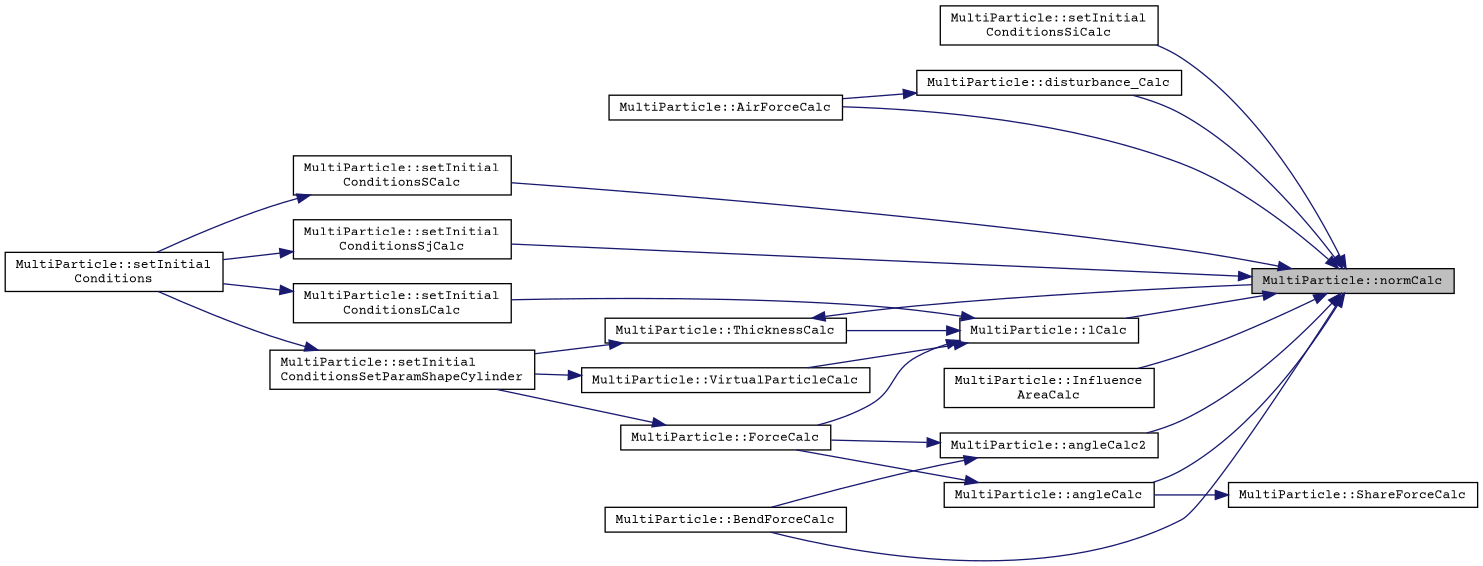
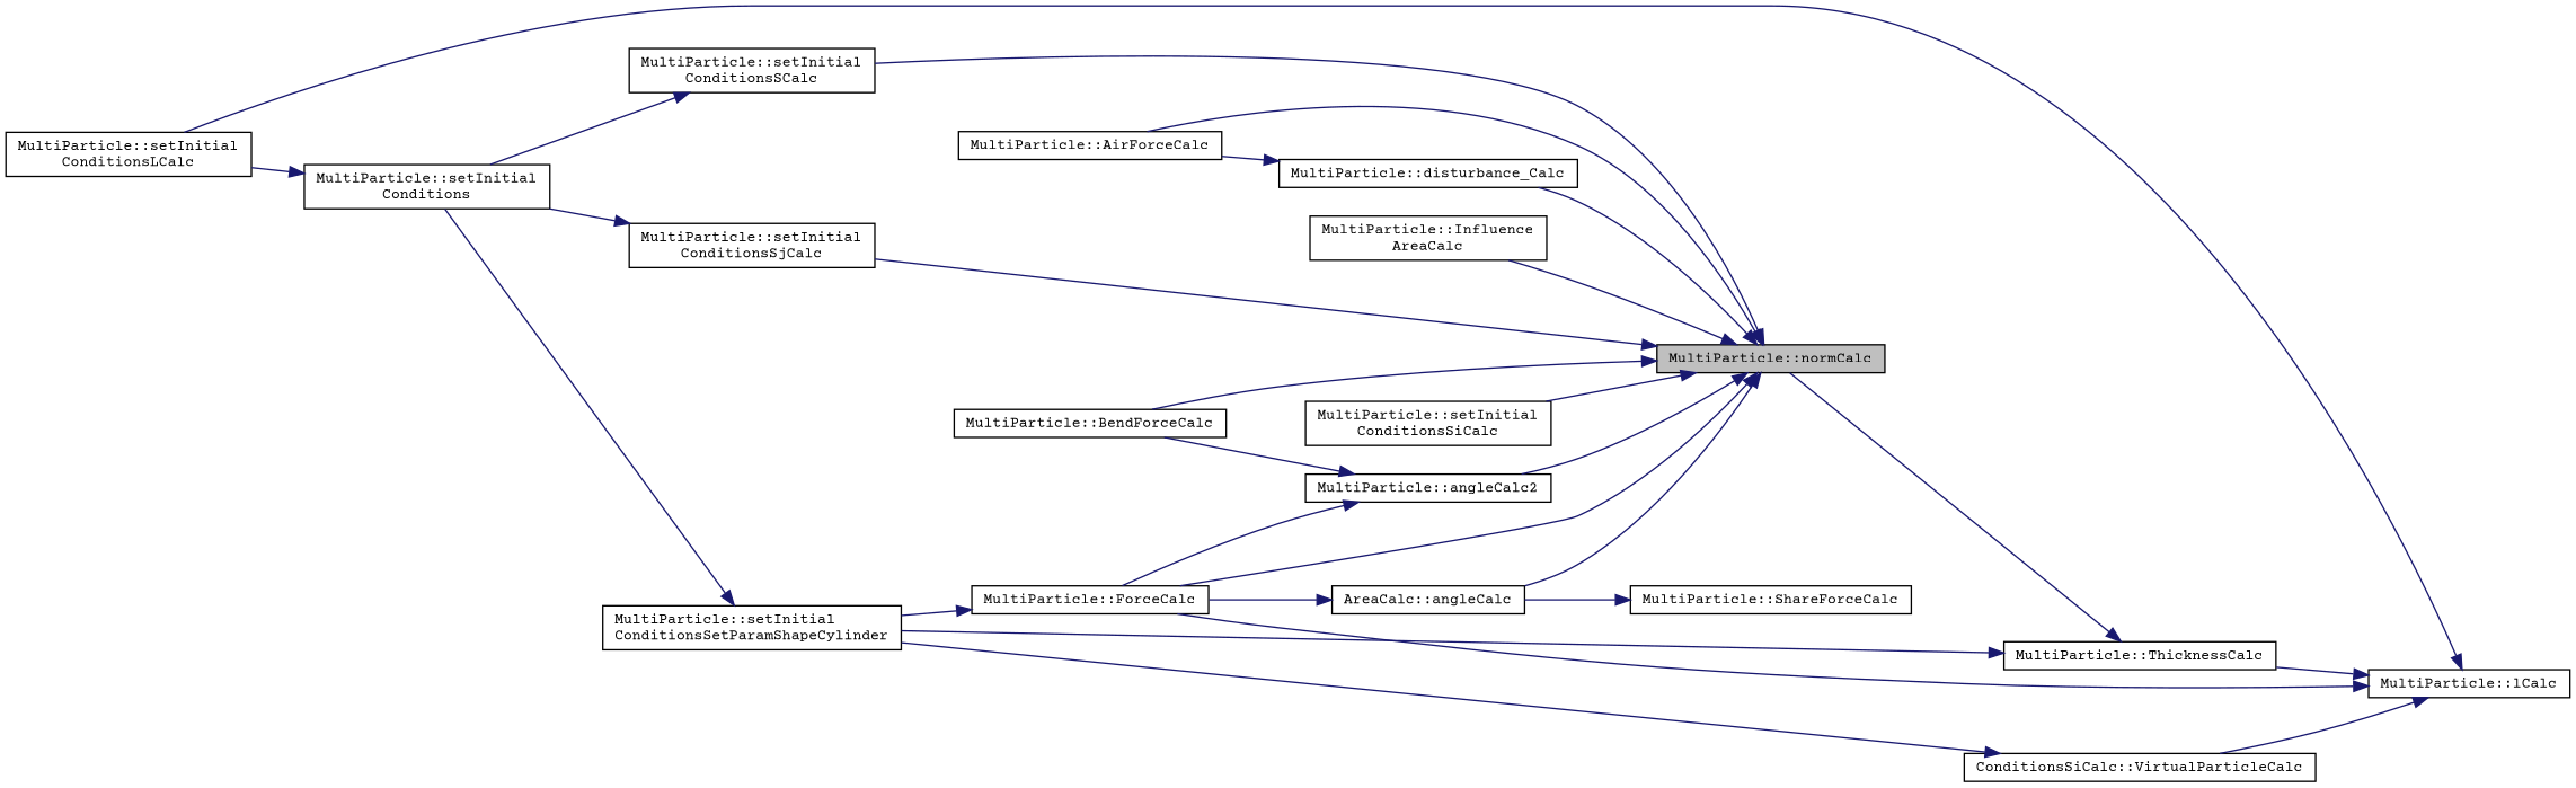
  digraph {
    fontname="Courier Prime"
    rankdir=RL
    node [color=black fillcolor=white fontname="Courier Prime" fontsize=10 shape=record style=filled]
    edge [color=midnightblue dir=back fontname="Courier Prime" fontsize=10 labelfontname=Helvetica labelfontsize=10 style=solid]
    n1 [fillcolor=grey75 fontcolor=black height=0.2 label="MultiParticle::normCalc" width=0.4]
    n2 [height=0.2 label="MultiParticle::AirForceCalc" width=0.4]
-   n3 [height=0.2 label="MultiParticle::angleCalc" width=0.4]
+   n3 [height=0.2 label="AreaCalc::angleCalc" width=0.4]
    n4 [height=0.2 label="MultiParticle::angleCalc2" width=0.4]
    n5 [height=0.2 label="MultiParticle::BendForceCalc" width=0.4]
    n6 [height=0.2 label="MultiParticle::disturbance_Calc" width=0.4]
    n7 [height=0.2 label="MultiParticle::Influence\lAreaCalc" width=0.4]
    n8 [height=0.2 label="MultiParticle::lCalc" width=0.4]
    n9 [height=0.2 label="MultiParticle::setInitial\lConditionsSCalc" width=0.4]
    n10 [height=0.2 label="MultiParticle::setInitial\lConditionsSiCalc" width=0.4]
    n11 [height=0.2 label="MultiParticle::setInitial\lConditionsSjCalc" width=0.4]
    n12 [height=0.2 label="MultiParticle::ForceCalc" width=0.4]
    n13 [height=0.2 label="MultiParticle::ThicknessCalc" width=0.4]
    n14 [height=0.2 label="MultiParticle::setInitial\lConditionsLCalc" width=0.4]
-   n15 [height=0.2 label="MultiParticle::VirtualParticleCalc" width=0.4]
+   n15 [height=0.2 label="ConditionsSiCalc::VirtualParticleCalc" width=0.4]
    n16 [height=0.2 label="MultiParticle::setInitial\lConditionsSetParamShapeCylinder" width=0.4]
    n17 [height=0.2 label="MultiParticle::setInitial\lConditions" width=0.4]
    n18 [height=0.2 label="MultiParticle::ShareForceCalc" width=0.4]
    n1 -> n2
    n1 -> n3
    n1 -> n4
    n1 -> n5
    n1 -> n6
    n1 -> n7
-   n1 -> n8
+   n1 -> n12
    n1 -> n9
    n1 -> n10
    n1 -> n11
    n3 -> n12
    n4 -> n5
    n4 -> n12
    n6 -> n2
    n8 -> n12
    n8 -> n13
    n8 -> n14
    n8 -> n15
    n9 -> n17
    n11 -> n17
    n12 -> n16
    n13 -> n1
    n13 -> n16
-   n14 -> n17
+   n17 -> n14
    n15 -> n16
    n16 -> n17
    n18 -> n3
  }
